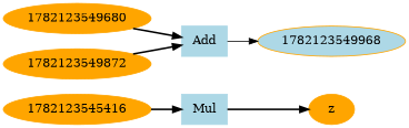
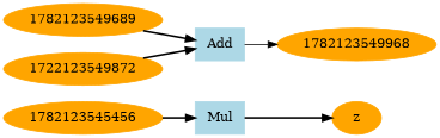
  digraph {
    rankdir=LR
    node [color=orange style=filled]
    edge [style=bold]
    n1 [label=z]
    n2 [color=lightblue label=Mul shape=box]
-   1782123545456 [label=1782123545416]
+   1782123545456
    n4 [color=lightblue label=Add shape=box]
-   1782123549968 [fillcolor=lightblue]
-   1782123549680
-   1782123549872
+   1782123549968
+   1782123549680 [label=1782123549689]
+   1782123549872 [label=1722123549872]
    n2 -> n1
    1782123545456 -> n2
    n4 -> 1782123549968 [style=solid]
    1782123549680 -> n4
    1782123549872 -> n4
  }
